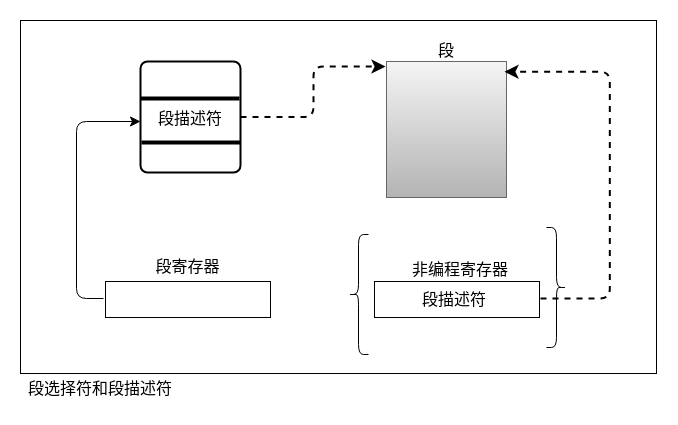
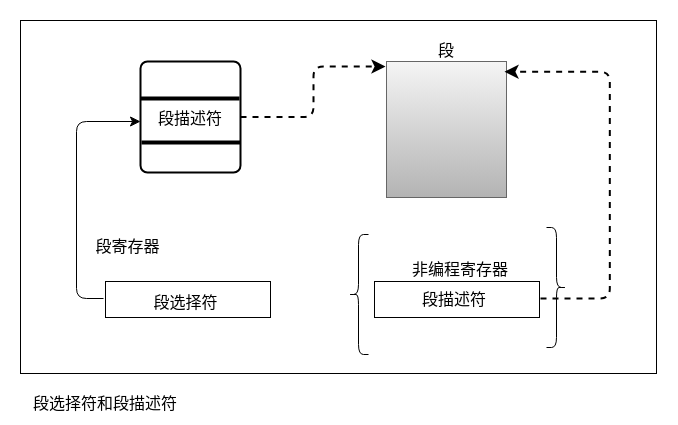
  <mxCell id="0" />
  <mxCell id="1" parent="0" />
  <mxCell id="2" value="" style="rounded=0;whiteSpace=wrap;html=1;fontSize=16;" vertex="1" parent="1"><mxGeometry x="20" y="20" width="636" height="353" as="geometry" /></mxCell>
  <mxCell id="3" value="" style="rounded=0;whiteSpace=wrap;html=1;fontSize=16;fillColor=#f5f5f5;gradientColor=#b3b3b3;strokeColor=#666666;" vertex="1" parent="1"><mxGeometry x="386" y="61" width="120" height="136" as="geometry" /></mxCell>
  <mxCell id="4" value="段" style="text;strokeColor=none;align=center;fillColor=none;html=1;verticalAlign=middle;whiteSpace=wrap;rounded=0;fontSize=16;" vertex="1" parent="1"><mxGeometry x="416" y="35" width="60" height="30" as="geometry" /></mxCell>
  <mxCell id="5" value="" style="rounded=1;whiteSpace=wrap;html=1;absoluteArcSize=1;arcSize=14;strokeWidth=2;fontSize=16;movable=1;resizable=1;rotatable=1;deletable=1;editable=1;locked=0;connectable=1;" vertex="1" parent="1"><mxGeometry x="140" y="61" width="100" height="111" as="geometry" /></mxCell>
  <mxCell id="6" value="" style="line;strokeWidth=4;html=1;perimeter=backbonePerimeter;points=[];outlineConnect=0;fontSize=16;" vertex="1" parent="1"><mxGeometry x="140" y="93" width="99" height="10" as="geometry" /></mxCell>
  <mxCell id="7" value="" style="line;strokeWidth=4;html=1;perimeter=backbonePerimeter;points=[];outlineConnect=0;fontSize=16;" vertex="1" parent="1"><mxGeometry x="141" y="137" width="99" height="10" as="geometry" /></mxCell>
  <mxCell id="8" value="段描述符" style="text;strokeColor=none;fillColor=none;html=1;align=center;verticalAlign=middle;whiteSpace=wrap;rounded=0;fontSize=16;" vertex="1" parent="1"><mxGeometry x="152" y="103" width="76" height="30" as="geometry" /></mxCell>
  <mxCell id="9" value="" style="rounded=0;whiteSpace=wrap;html=1;fontSize=16;" vertex="1" parent="1"><mxGeometry x="105" y="281" width="165" height="36" as="geometry" /></mxCell>
- <mxCell id="11" value="段寄存器" style="text;strokeColor=none;fillColor=none;html=1;align=center;verticalAlign=middle;whiteSpace=wrap;rounded=0;fontSize=16;" vertex="1" parent="1"><mxGeometry x="148" y="251" width="79" height="30" as="geometry" /></mxCell>
+ <mxCell id="10" value="段选择符" style="text;strokeColor=none;fillColor=none;html=1;align=center;verticalAlign=middle;whiteSpace=wrap;rounded=0;fontSize=16;" vertex="1" parent="1"><mxGeometry x="148" y="287" width="75" height="30" as="geometry" /></mxCell>
+ <mxCell id="11" value="段寄存器" style="text;strokeColor=none;fillColor=none;html=1;align=center;verticalAlign=middle;whiteSpace=wrap;rounded=0;fontSize=16;" vertex="1" parent="1"><mxGeometry x="88" y="231" width="79" height="30" as="geometry" /></mxCell>
  <mxCell id="12" value="" style="rounded=0;whiteSpace=wrap;html=1;fontSize=16;" vertex="1" parent="1"><mxGeometry x="374" y="281" width="165" height="36" as="geometry" /></mxCell>
  <mxCell id="13" value="段描述符" style="text;strokeColor=none;fillColor=none;html=1;align=center;verticalAlign=middle;whiteSpace=wrap;rounded=0;fontSize=16;" vertex="1" parent="1"><mxGeometry x="416" y="284" width="76" height="30" as="geometry" /></mxCell>
  <mxCell id="14" value="非编程寄存器" style="text;strokeColor=none;fillColor=none;html=1;align=center;verticalAlign=middle;whiteSpace=wrap;rounded=0;fontSize=16;" vertex="1" parent="1"><mxGeometry x="406" y="254" width="108" height="30" as="geometry" /></mxCell>
  <mxCell id="15" value="" style="edgeStyle=elbowEdgeStyle;elbow=horizontal;endArrow=classic;html=1;endSize=8;startSize=8;fontSize=12;labelPosition=right;verticalLabelPosition=top;align=left;verticalAlign=bottom;exitX=1;exitY=0.5;exitDx=0;exitDy=0;rounded=1;dashed=1;strokeWidth=2;" edge="1" parent="1" source="5"><mxGeometry width="50" height="50" relative="1" as="geometry"><mxPoint x="289" y="133" as="sourcePoint" /><mxPoint x="385" y="66" as="targetPoint" /></mxGeometry></mxCell>
  <mxCell id="16" value="" style="edgeStyle=elbowEdgeStyle;elbow=horizontal;endArrow=classic;html=1;rounded=1;endSize=8;startSize=8;fontSize=12;" edge="1" parent="1"><mxGeometry width="50" height="50" relative="1" as="geometry"><mxPoint x="103" y="298" as="sourcePoint" /><mxPoint x="140" y="121" as="targetPoint" /><Array as="points"><mxPoint x="76" y="205" /></Array></mxGeometry></mxCell>
  <mxCell id="17" value="" style="edgeStyle=elbowEdgeStyle;elbow=horizontal;endArrow=classic;html=1;endSize=8;startSize=8;fontSize=12;labelPosition=right;verticalLabelPosition=top;align=left;verticalAlign=bottom;rounded=1;dashed=1;strokeWidth=2;entryX=1.014;entryY=0.421;entryDx=0;entryDy=0;entryPerimeter=0;" edge="1" parent="1"><mxGeometry width="50" height="50" relative="1" as="geometry"><mxPoint x="540" y="298" as="sourcePoint" /><mxPoint x="504" y="71.256" as="targetPoint" /><Array as="points"><mxPoint x="609.32" y="246" /></Array></mxGeometry></mxCell>
  <mxCell id="18" value="" style="shape=curlyBracket;whiteSpace=wrap;html=1;rounded=1;labelPosition=left;verticalLabelPosition=middle;align=right;verticalAlign=middle;fontSize=16;" vertex="1" parent="1"><mxGeometry x="348" y="234" width="20" height="120" as="geometry" /></mxCell>
  <mxCell id="19" value="" style="shape=curlyBracket;whiteSpace=wrap;html=1;rounded=1;flipH=1;labelPosition=right;verticalLabelPosition=middle;align=left;verticalAlign=middle;fontSize=16;" vertex="1" parent="1"><mxGeometry x="546" y="227" width="20" height="120" as="geometry" /></mxCell>
- <mxCell id="20" value="段选择符和段描述符" style="text;strokeColor=none;fillColor=none;html=1;align=center;verticalAlign=middle;whiteSpace=wrap;rounded=0;fontSize=16;" vertex="1" parent="1"><mxGeometry x="20" y="373" width="160" height="30" as="geometry" /></mxCell>
+ <mxCell id="20" value="段选择符和段描述符" style="text;strokeColor=none;fillColor=none;html=1;align=center;verticalAlign=middle;whiteSpace=wrap;rounded=0;fontSize=16;" vertex="1" parent="1"><mxGeometry x="25" y="388" width="160" height="30" as="geometry" /></mxCell>
